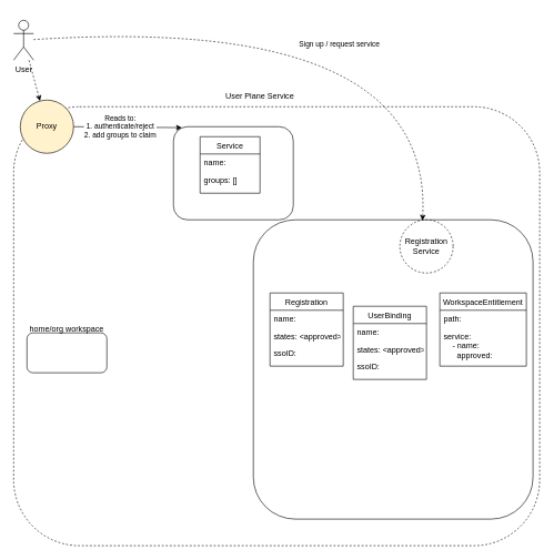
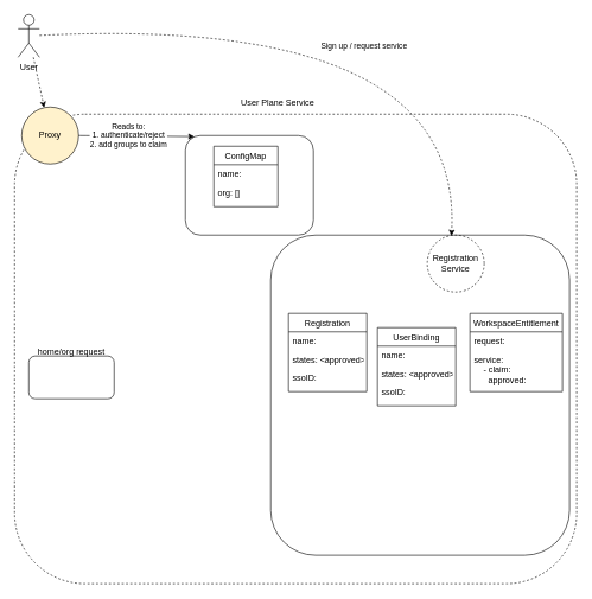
  <mxCell id="0" />
  <mxCell id="1" parent="0" />
  <mxCell id="2" value="" style="rounded=1;whiteSpace=wrap;html=1;dashed=1;fillColor=none;" vertex="1" parent="1"><mxGeometry x="20" y="160" width="790" height="660" as="geometry" /></mxCell>
  <mxCell id="3" value="Proxy" style="ellipse;whiteSpace=wrap;html=1;fillColor=#fff2cc;" vertex="1" parent="1"><mxGeometry x="30" y="150" width="80" height="80" as="geometry" /></mxCell>
  <mxCell id="4" value="User Plane Service" style="text;html=1;strokeColor=none;fillColor=none;align=center;verticalAlign=middle;whiteSpace=wrap;rounded=0;dashed=1;" vertex="1" parent="1"><mxGeometry x="330" y="130" width="120" height="30" as="geometry" /></mxCell>
  <mxCell id="5" value="" style="rounded=1;whiteSpace=wrap;html=1;fillColor=none;" vertex="1" parent="1"><mxGeometry x="260" y="190" width="180" height="140" as="geometry" /></mxCell>
  <mxCell id="6" value="" style="endArrow=classic;html=1;rounded=0;dashed=1;" edge="1" parent="1" source="9" target="3"><mxGeometry width="50" height="50" relative="1" as="geometry"><mxPoint y="690" as="sourcePoint" x="0" /><mxPoint x="430" y="660" as="targetPoint" /></mxGeometry></mxCell>
  <mxCell id="7" value="&lt;div&gt;Reads to:&lt;br&gt;&lt;/div&gt;&lt;div&gt;1. authenticate/reject&lt;br&gt;&lt;/div&gt;&lt;div&gt;2. add groups to claim&lt;/div&gt;" style="curved=1;endArrow=classic;html=1;rounded=0;exitX=1;exitY=0.5;exitDx=0;exitDy=0;entryX=0.07;entryY=0.01;entryDx=0;entryDy=0;entryPerimeter=0;" edge="1" parent="1" source="3" target="5"><mxGeometry x="-0.139" y="1" width="50" height="50" relative="1" as="geometry"><mxPoint x="450" y="710" as="sourcePoint" /><mxPoint x="90" y="520" as="targetPoint" /><Array as="points" /><mxPoint as="offset" /></mxGeometry></mxCell>
  <mxCell id="8" value="" style="rounded=1;whiteSpace=wrap;html=1;fillColor=none;" vertex="1" parent="1"><mxGeometry x="380" y="330" width="420" height="450" as="geometry" /></mxCell>
- <mxCell id="9" value="&lt;div&gt;User&lt;/div&gt;" style="shape=umlActor;verticalLabelPosition=bottom;verticalAlign=top;html=1;outlineConnect=0;fillColor=none;" vertex="1" parent="1"><mxGeometry x="20" width="30" height="60" as="geometry" y="30" /></mxCell>
+ <mxCell id="9" value="&lt;div&gt;User&lt;/div&gt;" style="shape=umlActor;verticalLabelPosition=bottom;verticalAlign=top;html=1;outlineConnect=0;fillColor=none;" vertex="1" parent="1"><mxGeometry x="25" y="20" width="30" height="60" as="geometry" /></mxCell>
  <mxCell id="10" value="" style="rounded=1;whiteSpace=wrap;html=1;fillColor=none;" vertex="1" parent="1"><mxGeometry x="40" y="500" width="120" height="60" as="geometry" /></mxCell>
  <mxCell id="11" value="Registration Service" style="ellipse;whiteSpace=wrap;html=1;aspect=fixed;fillColor=none;dashed=1;" vertex="1" parent="1"><mxGeometry x="600" y="330" width="80" height="80" as="geometry" /></mxCell>
  <mxCell id="12" value="Sign up / request service" style="curved=1;endArrow=classic;html=1;rounded=0;entryX=0.425;entryY=0.013;entryDx=0;entryDy=0;entryPerimeter=0;dashed=1;" edge="1" parent="1" source="9" target="11"><mxGeometry x="0.004" y="-37" width="50" height="50" relative="1" as="geometry"><mxPoint x="360" y="450" as="sourcePoint" /><mxPoint x="410" y="400" as="targetPoint" /><Array as="points"><mxPoint x="650" y="20" /></Array><mxPoint as="offset" /></mxGeometry></mxCell>
- <mxCell id="13" value="home/org workspace" style="text;html=1;strokeColor=none;fillColor=none;align=center;verticalAlign=middle;whiteSpace=wrap;rounded=0;" vertex="1" parent="1"><mxGeometry x="40" y="480" width="120" height="30" as="geometry" /></mxCell>
- <mxCell id="14" value="Service" style="swimlane;fontStyle=0;align=center;verticalAlign=top;childLayout=stackLayout;horizontal=1;startSize=26;horizontalStack=0;resizeParent=1;resizeLast=0;collapsible=1;marginBottom=0;rounded=0;shadow=0;strokeWidth=1;" vertex="1" parent="1"><mxGeometry x="300" y="205" width="90" height="85" as="geometry"><mxRectangle x="130" y="380" width="160" height="26" as="alternateBounds" /></mxGeometry></mxCell>
+ <mxCell id="13" value="home/org request" style="text;html=1;strokeColor=none;fillColor=none;align=center;verticalAlign=middle;whiteSpace=wrap;rounded=0;" vertex="1" parent="1"><mxGeometry x="40" y="480" width="120" height="30" as="geometry" /></mxCell>
+ <mxCell id="14" value="ConfigMap" style="swimlane;fontStyle=0;align=center;verticalAlign=top;childLayout=stackLayout;horizontal=1;startSize=26;horizontalStack=0;resizeParent=1;resizeLast=0;collapsible=1;marginBottom=0;rounded=0;shadow=0;strokeWidth=1;" vertex="1" parent="1"><mxGeometry x="300" y="205" width="90" height="85" as="geometry"><mxRectangle x="130" y="380" width="160" height="26" as="alternateBounds" /></mxGeometry></mxCell>
  <mxCell id="15" value="name:    " style="text;align=left;verticalAlign=top;spacingLeft=4;spacingRight=4;overflow=hidden;rotatable=0;points=[[0,0.5],[1,0.5]];portConstraint=eastwest;" vertex="1" parent="14"><mxGeometry y="26" width="90" height="26" as="geometry" /></mxCell>
- <mxCell id="16" value="groups: []" style="text;align=left;verticalAlign=top;spacingLeft=4;spacingRight=4;overflow=hidden;rotatable=0;points=[[0,0.5],[1,0.5]];portConstraint=eastwest;rounded=0;shadow=0;html=0;" vertex="1" parent="14"><mxGeometry y="52" width="90" height="26" as="geometry" /></mxCell>
+ <mxCell id="16" value="org: []" style="text;align=left;verticalAlign=top;spacingLeft=4;spacingRight=4;overflow=hidden;rotatable=0;points=[[0,0.5],[1,0.5]];portConstraint=eastwest;rounded=0;shadow=0;html=0;" vertex="1" parent="14"><mxGeometry y="52" width="90" height="26" as="geometry" /></mxCell>
  <mxCell id="17" style="edgeStyle=orthogonalEdgeStyle;rounded=0;orthogonalLoop=1;jettySize=auto;html=1;exitX=1;exitY=0.5;exitDx=0;exitDy=0;" edge="1" parent="14" source="15" target="15"><mxGeometry relative="1" as="geometry" /></mxCell>
  <mxCell id="18" value="Registration" style="swimlane;fontStyle=0;align=center;verticalAlign=top;childLayout=stackLayout;horizontal=1;startSize=26;horizontalStack=0;resizeParent=1;resizeLast=0;collapsible=1;marginBottom=0;rounded=0;shadow=0;strokeWidth=1;" vertex="1" parent="1"><mxGeometry x="405" y="440" width="110" height="110" as="geometry"><mxRectangle x="130" y="380" width="160" height="26" as="alternateBounds" /></mxGeometry></mxCell>
  <mxCell id="19" value="name:    " style="text;align=left;verticalAlign=top;spacingLeft=4;spacingRight=4;overflow=hidden;rotatable=0;points=[[0,0.5],[1,0.5]];portConstraint=eastwest;" vertex="1" parent="18"><mxGeometry y="26" width="110" height="26" as="geometry" /></mxCell>
  <mxCell id="20" value="states: &lt;approved&gt;" style="text;align=left;verticalAlign=top;spacingLeft=4;spacingRight=4;overflow=hidden;rotatable=0;points=[[0,0.5],[1,0.5]];portConstraint=eastwest;rounded=0;shadow=0;html=0;" vertex="1" parent="18"><mxGeometry y="52" width="110" height="26" as="geometry" /></mxCell>
  <mxCell id="21" style="edgeStyle=orthogonalEdgeStyle;rounded=0;orthogonalLoop=1;jettySize=auto;html=1;exitX=1;exitY=0.5;exitDx=0;exitDy=0;" edge="1" parent="18" source="19" target="19"><mxGeometry relative="1" as="geometry" /></mxCell>
  <mxCell id="22" value="ssoID:" style="text;align=left;verticalAlign=top;spacingLeft=4;spacingRight=4;overflow=hidden;rotatable=0;points=[[0,0.5],[1,0.5]];portConstraint=eastwest;rounded=0;shadow=0;html=0;" vertex="1" parent="18"><mxGeometry y="78" width="110" height="26" as="geometry" /></mxCell>
  <mxCell id="23" value="WorkspaceEntitlement" style="swimlane;fontStyle=0;align=center;verticalAlign=top;childLayout=stackLayout;horizontal=1;startSize=26;horizontalStack=0;resizeParent=1;resizeLast=0;collapsible=1;marginBottom=0;rounded=0;shadow=0;strokeWidth=1;" vertex="1" parent="1"><mxGeometry x="660" y="440" width="130" height="110" as="geometry"><mxRectangle x="640" y="290" width="160" height="26" as="alternateBounds" /></mxGeometry></mxCell>
- <mxCell id="24" value="path:" style="text;align=left;verticalAlign=top;spacingLeft=4;spacingRight=4;overflow=hidden;rotatable=0;points=[[0,0.5],[1,0.5]];portConstraint=eastwest;" vertex="1" parent="23"><mxGeometry y="26" width="130" height="26" as="geometry" /></mxCell>
- <mxCell id="25" value="service:&#10;    - name:&#10;      approved:&#10;" style="text;align=left;verticalAlign=top;spacingLeft=4;spacingRight=4;overflow=hidden;rotatable=0;points=[[0,0.5],[1,0.5]];portConstraint=eastwest;rounded=0;shadow=0;html=0;" vertex="1" parent="23"><mxGeometry y="52" width="130" height="58" as="geometry" /></mxCell>
+ <mxCell id="24" value="request:" style="text;align=left;verticalAlign=top;spacingLeft=4;spacingRight=4;overflow=hidden;rotatable=0;points=[[0,0.5],[1,0.5]];portConstraint=eastwest;" vertex="1" parent="23"><mxGeometry y="26" width="130" height="26" as="geometry" /></mxCell>
+ <mxCell id="25" value="service:&#10;    - claim:&#10;      approved:&#10;" style="text;align=left;verticalAlign=top;spacingLeft=4;spacingRight=4;overflow=hidden;rotatable=0;points=[[0,0.5],[1,0.5]];portConstraint=eastwest;rounded=0;shadow=0;html=0;" vertex="1" parent="23"><mxGeometry y="52" width="130" height="58" as="geometry" /></mxCell>
  <mxCell id="26" style="edgeStyle=orthogonalEdgeStyle;rounded=0;orthogonalLoop=1;jettySize=auto;html=1;exitX=1;exitY=0.5;exitDx=0;exitDy=0;" edge="1" parent="23" source="24" target="24"><mxGeometry relative="1" as="geometry" /></mxCell>
  <mxCell id="27" value="UserBinding" style="swimlane;fontStyle=0;align=center;verticalAlign=top;childLayout=stackLayout;horizontal=1;startSize=26;horizontalStack=0;resizeParent=1;resizeLast=0;collapsible=1;marginBottom=0;rounded=0;shadow=0;strokeWidth=1;" vertex="1" parent="1"><mxGeometry x="530" y="460" width="110" height="110" as="geometry"><mxRectangle x="130" y="380" width="160" height="26" as="alternateBounds" /></mxGeometry></mxCell>
  <mxCell id="28" value="name:    " style="text;align=left;verticalAlign=top;spacingLeft=4;spacingRight=4;overflow=hidden;rotatable=0;points=[[0,0.5],[1,0.5]];portConstraint=eastwest;" vertex="1" parent="27"><mxGeometry y="26" width="110" height="26" as="geometry" /></mxCell>
  <mxCell id="29" value="states: &lt;approved&gt;" style="text;align=left;verticalAlign=top;spacingLeft=4;spacingRight=4;overflow=hidden;rotatable=0;points=[[0,0.5],[1,0.5]];portConstraint=eastwest;rounded=0;shadow=0;html=0;" vertex="1" parent="27"><mxGeometry y="52" width="110" height="26" as="geometry" /></mxCell>
  <mxCell id="30" style="edgeStyle=orthogonalEdgeStyle;rounded=0;orthogonalLoop=1;jettySize=auto;html=1;exitX=1;exitY=0.5;exitDx=0;exitDy=0;" edge="1" parent="27" source="28" target="28"><mxGeometry relative="1" as="geometry" /></mxCell>
  <mxCell id="31" value="ssoID:" style="text;align=left;verticalAlign=top;spacingLeft=4;spacingRight=4;overflow=hidden;rotatable=0;points=[[0,0.5],[1,0.5]];portConstraint=eastwest;rounded=0;shadow=0;html=0;" vertex="1" parent="27"><mxGeometry y="78" width="110" height="26" as="geometry" /></mxCell>
